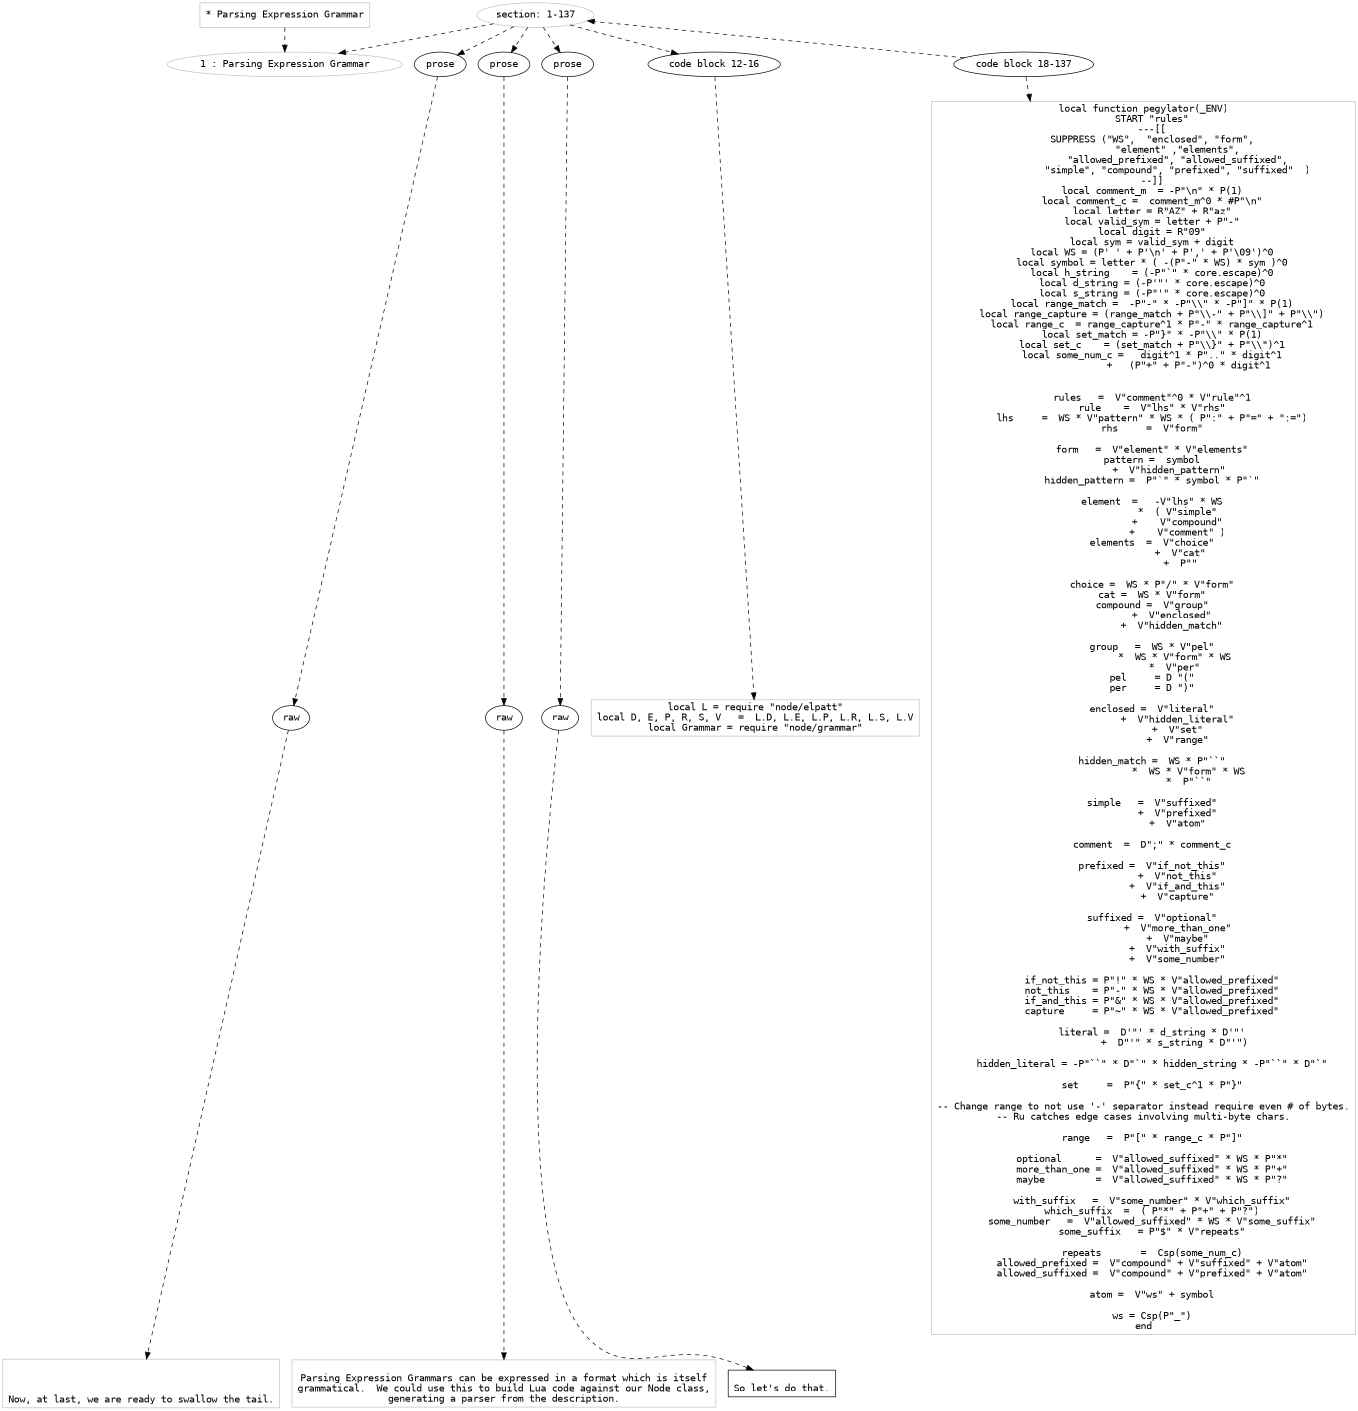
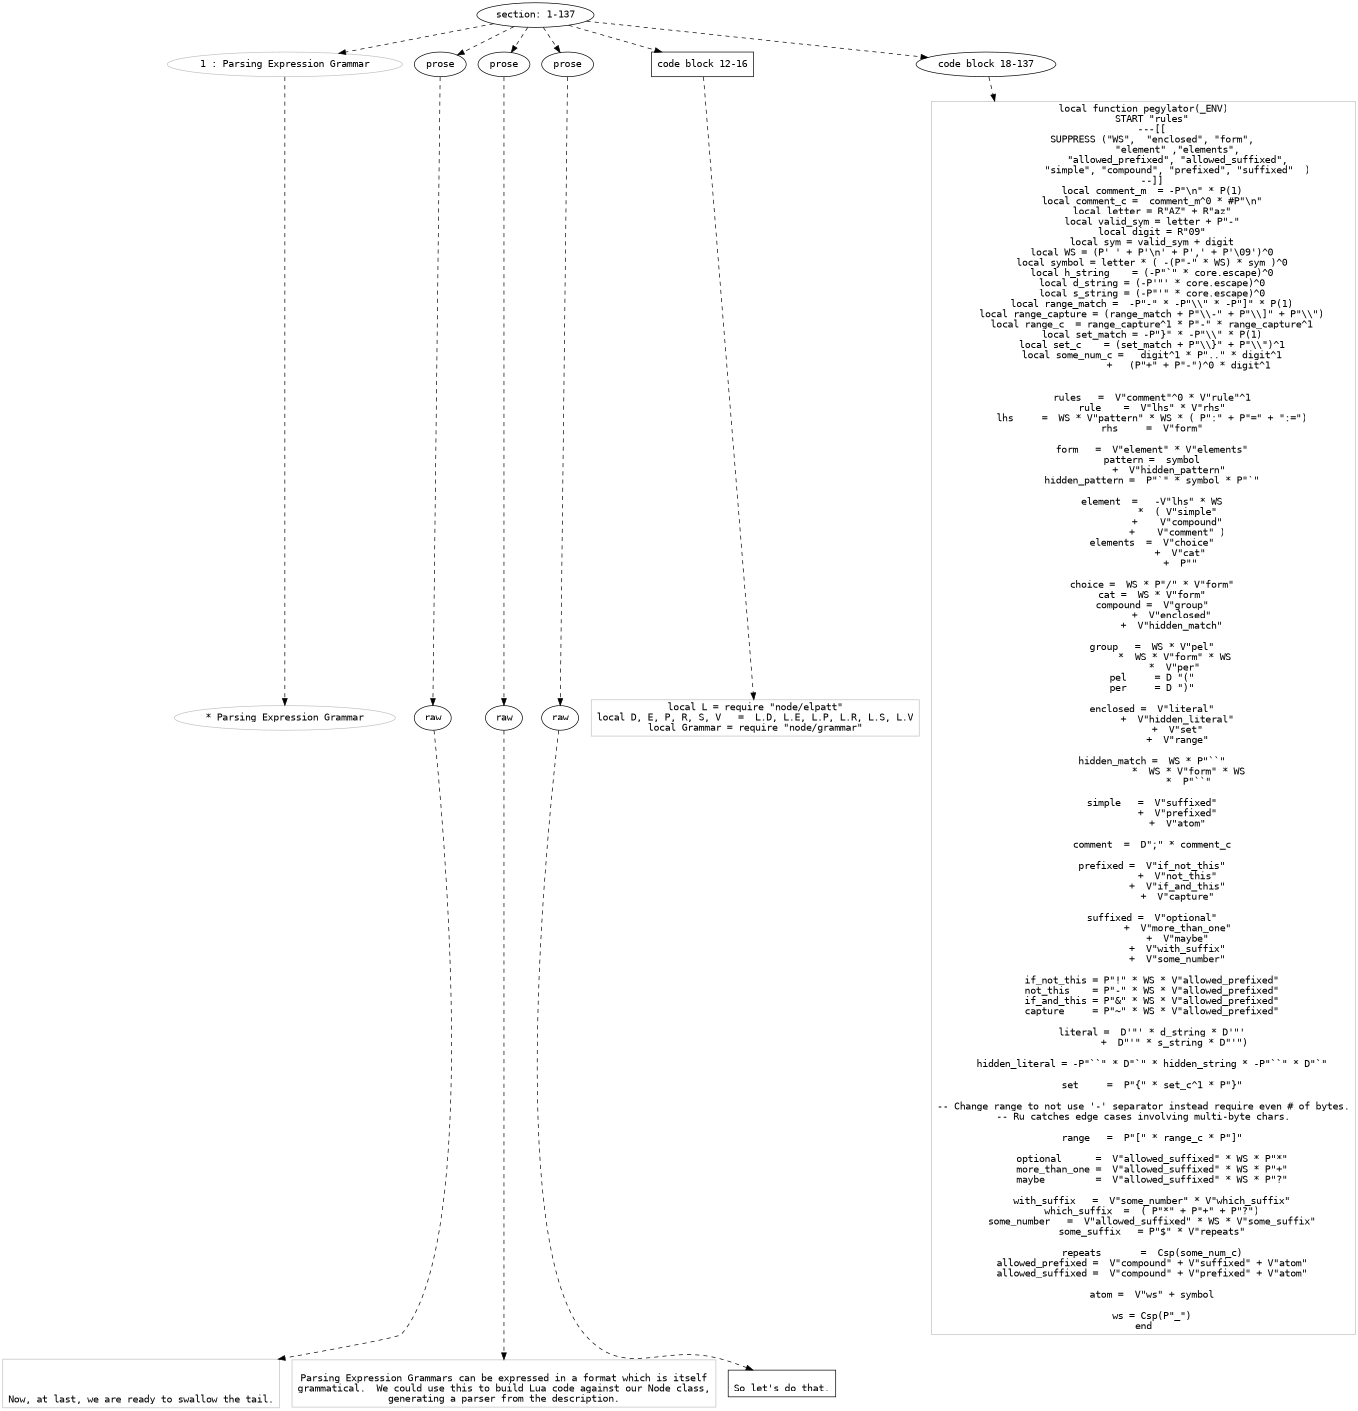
  digraph {
    fontname="DejaVu Sans Mono"
    node [fontname="DejaVu Sans Mono"]
    edge [fontname="DejaVu Sans Mono" style=dashed]
-   n1 [label="section: 1-137" color=Gray]
+   n1 [label="section: 1-137"]
    n2 [color=Gray label="1 : Parsing Expression Grammar"]
    n3 [label=prose]
    n4 [label=prose]
    n5 [label=prose]
-   n6 [label="code block 12-16"]
+   n6 [label="code block 12-16" shape=box]
    n7 [label="code block 18-137"]
    n8 [label=raw]
    n9 [label=raw]
    n10 [label=raw]
-   n11 [color=Gray label="* Parsing Expression Grammar" shape=rectangle]
+   n11 [color=Gray label="* Parsing Expression Grammar" shape=ellipse]
    n12 [color=Gray label="local L = require \"node/elpatt\"\nlocal D, E, P, R, S, V   =  L.D, L.E, L.P, L.R, L.S, L.V\nlocal Grammar = require \"node/grammar\"" shape=rectangle]
    n13 [color=Gray label="local function pegylator(_ENV)\n   START \"rules\"\n   ---[[\n   SUPPRESS (\"WS\",  \"enclosed\", \"form\",\n            \"element\" ,\"elements\",\n            \"allowed_prefixed\", \"allowed_suffixed\",\n            \"simple\", \"compound\", \"prefixed\", \"suffixed\"  )\n   --]]\n   local comment_m  = -P\"\\n\" * P(1)\n   local comment_c =  comment_m^0 * #P\"\\n\"\n   local letter = R\"AZ\" + R\"az\"\n   local valid_sym = letter + P\"-\"\n   local digit = R\"09\"\n   local sym = valid_sym + digit\n   local WS = (P' ' + P'\\n' + P',' + P'\\09')^0\n   local symbol = letter * ( -(P\"-\" * WS) * sym )^0\n   local h_string    = (-P\"`\" * core.escape)^0\n   local d_string = (-P'\"' * core.escape)^0\n   local s_string = (-P\"'\" * core.escape)^0\n   local range_match =  -P\"-\" * -P\"\\\\\" * -P\"]\" * P(1)\n   local range_capture = (range_match + P\"\\\\-\" + P\"\\\\]\" + P\"\\\\\")\n   local range_c  = range_capture^1 * P\"-\" * range_capture^1\n   local set_match = -P\"}\" * -P\"\\\\\" * P(1)\n   local set_c    = (set_match + P\"\\\\}\" + P\"\\\\\")^1\n   local some_num_c =   digit^1 * P\"..\" * digit^1\n                +   (P\"+\" + P\"-\")^0 * digit^1\n\n\n   rules   =  V\"comment\"^0 * V\"rule\"^1\n   rule    =  V\"lhs\" * V\"rhs\"\n   lhs     =  WS * V\"pattern\" * WS * ( P\":\" + P\"=\" + \":=\")\n   rhs     =  V\"form\"\n\n   form   =  V\"element\" * V\"elements\"\n   pattern =  symbol\n         +  V\"hidden_pattern\"\n   hidden_pattern =  P\"`\" * symbol * P\"`\"\n\n   element  =   -V\"lhs\" * WS\n            *  ( V\"simple\"\n            +    V\"compound\"\n            +    V\"comment\" )\n   elements  =  V\"choice\"\n             +  V\"cat\"\n             +  P\"\"\n\n   choice =  WS * P\"/\" * V\"form\"\n   cat =  WS * V\"form\"\n   compound =  V\"group\"\n          +  V\"enclosed\"\n          +  V\"hidden_match\"\n\n   group   =  WS * V\"pel\"\n           *  WS * V\"form\" * WS\n           *  V\"per\"\n   pel     = D \"(\"\n   per     = D \")\"\n\n   enclosed =  V\"literal\"\n            +  V\"hidden_literal\"\n            +  V\"set\"\n            +  V\"range\"\n\n   hidden_match =  WS * P\"``\"\n                *  WS * V\"form\" * WS\n                *  P\"``\"\n\n   simple   =  V\"suffixed\"\n            +  V\"prefixed\"\n            +  V\"atom\"\n\n   comment  =  D\";\" * comment_c\n\n   prefixed =  V\"if_not_this\"\n            +  V\"not_this\"\n            +  V\"if_and_this\"\n            +  V\"capture\"\n\n   suffixed =  V\"optional\"\n            +  V\"more_than_one\"\n            +  V\"maybe\"\n            +  V\"with_suffix\"\n            +  V\"some_number\"\n\n   if_not_this = P\"!\" * WS * V\"allowed_prefixed\"\n   not_this    = P\"-\" * WS * V\"allowed_prefixed\"\n   if_and_this = P\"&\" * WS * V\"allowed_prefixed\"\n   capture     = P\"~\" * WS * V\"allowed_prefixed\"\n\n   literal =  D'\"' * d_string * D'\"'\n           +  D\"'\" * s_string * D\"'\")\n\n   hidden_literal = -P\"``\" * D\"`\" * hidden_string * -P\"``\" * D\"`\"\n\n   set     =  P\"{\" * set_c^1 * P\"}\"\n\n-- Change range to not use '-' separator instead require even # of bytes.\n-- Ru catches edge cases involving multi-byte chars.\n\n   range   =  P\"[\" * range_c * P\"]\"\n\n   optional      =  V\"allowed_suffixed\" * WS * P\"*\"\n   more_than_one =  V\"allowed_suffixed\" * WS * P\"+\"\n   maybe         =  V\"allowed_suffixed\" * WS * P\"?\"\n\n   with_suffix   =  V\"some_number\" * V\"which_suffix\"\n   which_suffix  =  ( P\"*\" + P\"+\" + P\"?\")\n   some_number   =  V\"allowed_suffixed\" * WS * V\"some_suffix\"\n   some_suffix   = P\"$\" * V\"repeats\"\n\n   repeats       =  Csp(some_num_c)\n   allowed_prefixed =  V\"compound\" + V\"suffixed\" + V\"atom\"\n   allowed_suffixed =  V\"compound\" + V\"prefixed\" + V\"atom\"\n\n   atom =  V\"ws\" + symbol\n\n   ws = Csp(P\"_\")\nend" shape=rectangle]
    n14 [color=Gray label="\n\n\nNow, at last, we are ready to swallow the tail.\n" shape=rectangle]
    n15 [color=Gray label="\nParsing Expression Grammars can be expressed in a format which is itself\ngrammatical.  We could use this to build Lua code against our Node class,\ngenerating a parser from the description.\n" shape=rectangle]
    n16 [color=black label="\nSo let's do that.\n" shape=rectangle]
    subgraph sub_1 {
      rank=same
      n1
    }
    subgraph sub_2 {
      rank=same
      n2
      n3
      n4
      n5
      n6
      n7
    }
    subgraph sub_3 {
      rank=same
      n8
    }
    subgraph sub_4 {
      rank=same
      n9
    }
    subgraph sub_5 {
      rank=same
      n10
    }
    n1 -> n2
    n1 -> n3
    n1 -> n4
    n1 -> n5
    n1 -> n6
-   n7 -> n1
-   n11 -> n2
+   n1 -> n7
+   n2 -> n11
    n3 -> n8
    n4 -> n9
    n5 -> n10
    n6 -> n12
    n7 -> n13
    n8 -> n14
    n9 -> n15
    n10 -> n16
  }
